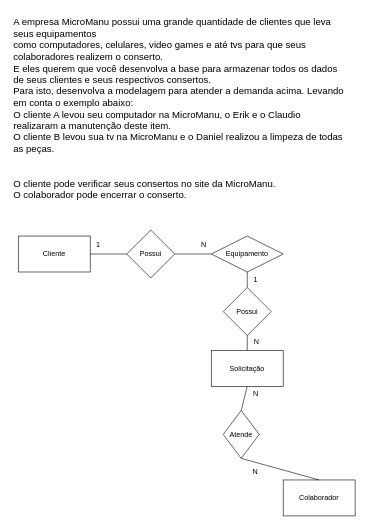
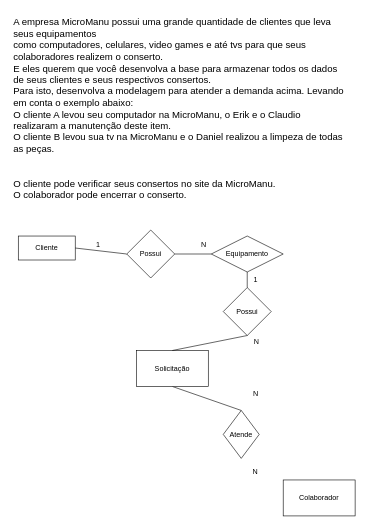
  <mxCell id="0" />
  <mxCell id="1" parent="0" />
  <mxCell id="2" value="A empresa MicroManu possui uma grande quantidade de clientes que leva seus equipamentos &#10;como computadores, celulares, video games e até tvs para que seus colaboradores realizem o conserto.&#10;E eles querem que você desenvolva a base para armazenar todos os dados de seus clientes e seus respectivos consertos.&#10;Para isto, desenvolva a modelagem para atender a demanda acima. Levando em conta o exemplo abaixo:&#10;O cliente A levou seu computador na MicroManu, o Erik e o Claudio realizaram a manutenção deste item.&#10;O cliente B levou sua tv na MicroManu e o Daniel realizou a limpeza de todas as peças.&#10;&#10;&#10;O cliente pode verificar seus consertos no site da MicroManu.&#10;O colaborador pode encerrar o conserto." style="text;whiteSpace=wrap;fontSize=16;" vertex="1" parent="1"><mxGeometry x="20" y="20" width="560" height="230" as="geometry" /></mxCell>
- <mxCell id="3" value="Cliente" style="rounded=0;whiteSpace=wrap;html=1;" vertex="1" parent="1"><mxGeometry x="30" y="393" width="120" height="60" as="geometry" /></mxCell>
+ <mxCell id="3" value="Cliente" style="rounded=0;whiteSpace=wrap;html=1;" vertex="1" parent="1"><mxGeometry x="30" y="393" width="95" height="40" as="geometry" /></mxCell>
  <mxCell id="4" value="Equipamento" style="rhombus;whiteSpace=wrap;html=1;" vertex="1" parent="1"><mxGeometry x="352" y="393" width="120" height="60" as="geometry" /></mxCell>
  <mxCell id="5" value="Colaborador" style="rounded=0;whiteSpace=wrap;html=1;" vertex="1" parent="1"><mxGeometry x="472" y="800" width="120" height="60" as="geometry" /></mxCell>
  <mxCell id="6" value="Possui" style="rhombus;whiteSpace=wrap;html=1;" vertex="1" parent="1"><mxGeometry x="211" y="383" width="80" height="80" as="geometry" /></mxCell>
  <mxCell id="7" value="" style="endArrow=none;html=1;rounded=0;exitX=1;exitY=0.5;exitDx=0;exitDy=0;entryX=0;entryY=0.5;entryDx=0;entryDy=0;" edge="1" parent="1" source="3" target="6"><mxGeometry width="50" height="50" relative="1" as="geometry"><mxPoint x="173" y="384" as="sourcePoint" /><mxPoint x="223" y="334" as="targetPoint" /></mxGeometry></mxCell>
  <mxCell id="8" value="" style="endArrow=none;html=1;rounded=0;exitX=1;exitY=0.5;exitDx=0;exitDy=0;entryX=0;entryY=0.5;entryDx=0;entryDy=0;" edge="1" parent="1" source="6" target="4"><mxGeometry width="50" height="50" relative="1" as="geometry"><mxPoint x="298" y="519" as="sourcePoint" /><mxPoint x="348" y="469" as="targetPoint" /></mxGeometry></mxCell>
  <mxCell id="9" value="" style="endArrow=none;html=1;rounded=0;entryX=0.5;entryY=1;entryDx=0;entryDy=0;exitX=0.5;exitY=0;exitDx=0;exitDy=0;" edge="1" parent="1" source="10" target="12"><mxGeometry width="50" height="50" relative="1" as="geometry"><mxPoint x="230" y="859" as="sourcePoint" /><mxPoint x="412" y="647" as="targetPoint" /></mxGeometry></mxCell>
  <mxCell id="10" value="Atende" style="rhombus;whiteSpace=wrap;html=1;" vertex="1" parent="1"><mxGeometry x="372" y="684" width="60" height="80" as="geometry" /></mxCell>
- <mxCell id="11" value="" style="endArrow=none;html=1;rounded=0;entryX=0.5;entryY=1;entryDx=0;entryDy=0;exitX=0.5;exitY=0;exitDx=0;exitDy=0;" edge="1" parent="1" source="5" target="10"><mxGeometry width="50" height="50" relative="1" as="geometry"><mxPoint x="261" y="815" as="sourcePoint" /><mxPoint x="311" y="765" as="targetPoint" /></mxGeometry></mxCell>
- <mxCell id="12" value="Solicitação" style="rounded=0;whiteSpace=wrap;html=1;" vertex="1" parent="1"><mxGeometry x="352" y="584" width="120" height="60" as="geometry" /></mxCell>
+ <mxCell id="12" value="Solicitação" style="rounded=0;whiteSpace=wrap;html=1;" vertex="1" parent="1"><mxGeometry x="227" y="584" width="120" height="60" as="geometry" /></mxCell>
  <mxCell id="13" value="Possui" style="rhombus;whiteSpace=wrap;html=1;" vertex="1" parent="1"><mxGeometry x="372" y="479" width="80" height="80" as="geometry" /></mxCell>
  <mxCell id="14" value="" style="endArrow=none;html=1;rounded=0;exitX=0.5;exitY=1;exitDx=0;exitDy=0;entryX=0.5;entryY=0;entryDx=0;entryDy=0;" edge="1" parent="1" source="4" target="13"><mxGeometry width="50" height="50" relative="1" as="geometry"><mxPoint x="273" y="520" as="sourcePoint" /><mxPoint x="323" y="470" as="targetPoint" /></mxGeometry></mxCell>
  <mxCell id="15" value="" style="endArrow=none;html=1;rounded=0;exitX=0.5;exitY=0;exitDx=0;exitDy=0;entryX=0.5;entryY=1;entryDx=0;entryDy=0;" edge="1" parent="1" source="12" target="13"><mxGeometry width="50" height="50" relative="1" as="geometry"><mxPoint x="206" y="615" as="sourcePoint" /><mxPoint x="256" y="565" as="targetPoint" /></mxGeometry></mxCell>
  <mxCell id="16" value="N" style="text;html=1;align=center;verticalAlign=middle;resizable=0;points=[];autosize=1;strokeColor=none;fillColor=none;" vertex="1" parent="1"><mxGeometry x="325" y="395" width="27" height="26" as="geometry" /></mxCell>
  <mxCell id="17" value="1" style="text;html=1;align=center;verticalAlign=middle;resizable=0;points=[];autosize=1;strokeColor=none;fillColor=none;" vertex="1" parent="1"><mxGeometry x="150" y="395" width="25" height="26" as="geometry" /></mxCell>
  <mxCell id="18" value="N" style="text;html=1;align=center;verticalAlign=middle;resizable=0;points=[];autosize=1;strokeColor=none;fillColor=none;" vertex="1" parent="1"><mxGeometry x="413" y="556" width="27" height="26" as="geometry" /></mxCell>
  <mxCell id="19" value="1" style="text;html=1;align=center;verticalAlign=middle;resizable=0;points=[];autosize=1;strokeColor=none;fillColor=none;" vertex="1" parent="1"><mxGeometry x="413" y="453" width="25" height="26" as="geometry" /></mxCell>
  <mxCell id="20" value="N" style="text;html=1;align=center;verticalAlign=middle;resizable=0;points=[];autosize=1;strokeColor=none;fillColor=none;" vertex="1" parent="1"><mxGeometry x="411" y="773" width="27" height="26" as="geometry" /></mxCell>
  <mxCell id="21" value="N" style="text;html=1;align=center;verticalAlign=middle;resizable=0;points=[];autosize=1;strokeColor=none;fillColor=none;" vertex="1" parent="1"><mxGeometry x="412" y="644" width="27" height="26" as="geometry" /></mxCell>
